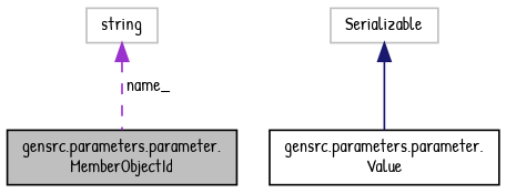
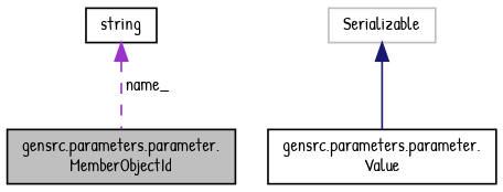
  digraph {
    fontname="Patrick Hand"
    node [color=black fillcolor=white fontname="Patrick Hand" fontsize=10 shape=record style=filled]
    edge [dir=back fontname="Patrick Hand" fontsize=10 labelfontname=Helvetica labelfontsize=10]
    n1 [fillcolor=grey75 fontcolor=black height=0.2 label="gensrc.parameters.parameter.\lMemberObjectId" width=0.4]
    n2 [height=0.2 label="gensrc.parameters.parameter.\lValue" width=0.4]
    n3 [color=grey75 height=0.2 label=Serializable width=0.4]
-   n4 [color=grey75 height=0.2 label=string width=0.4]
+   n4 [height=0.2 label=string width=0.4]
    n3 -> n2 [color=midnightblue style=solid]
    n4 -> n1 [color=darkorchid3 label=" name_" style=dashed]
  }
